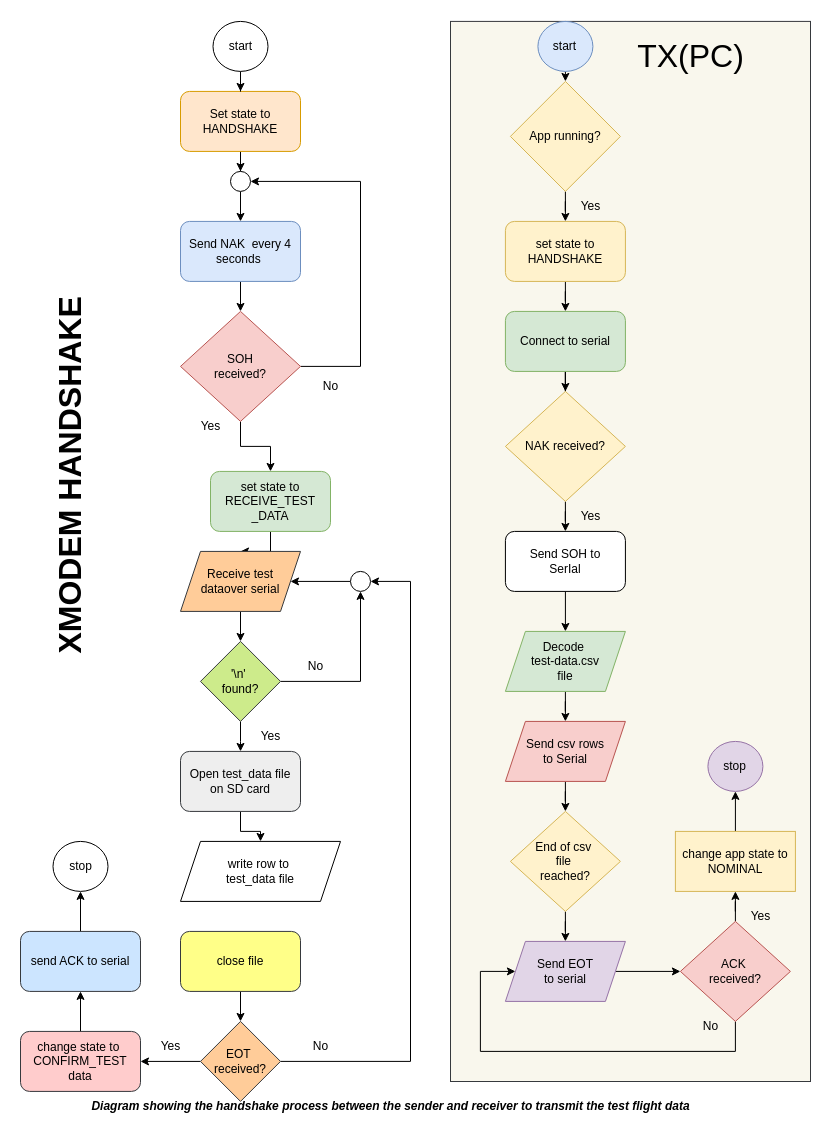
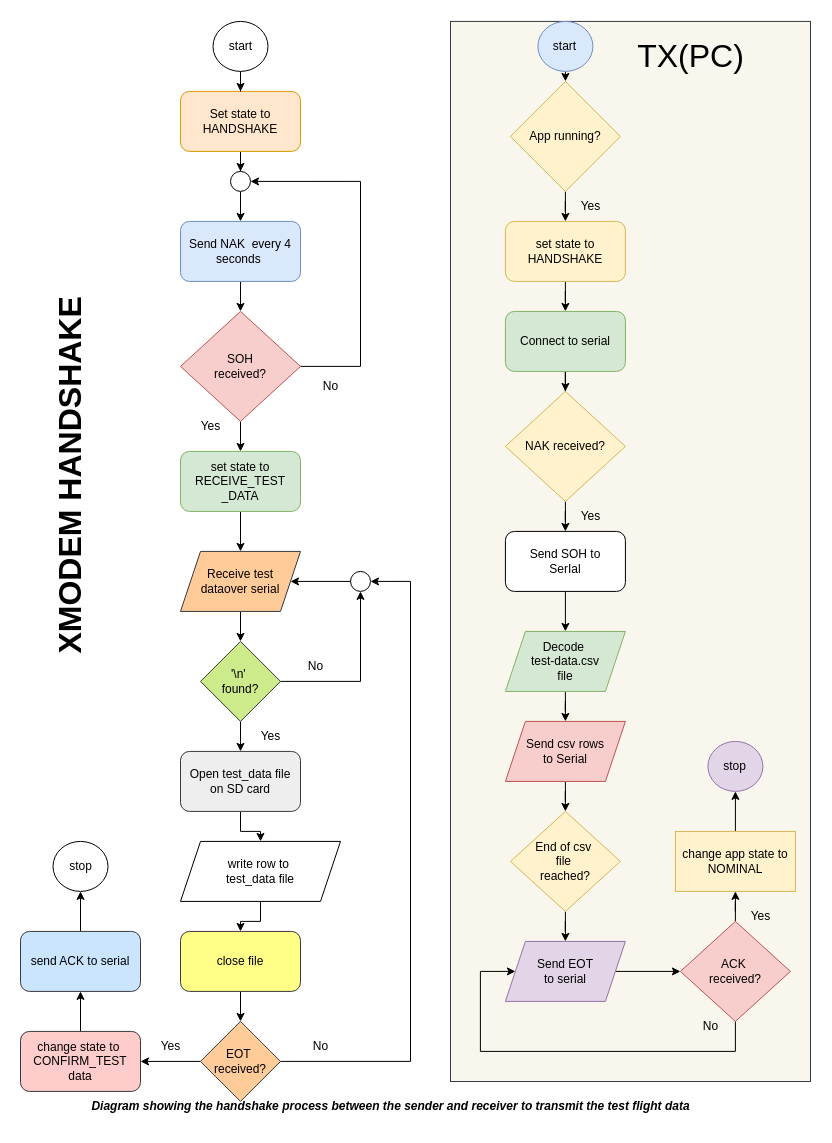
  <mxCell id="0" />
  <mxCell id="1" parent="0" />
  <mxCell id="2" value="" style="whiteSpace=wrap;html=1;fontSize=32;fillColor=#f9f7ed;strokeColor=#36393d;" vertex="1" parent="1"><mxGeometry x="450" y="20.91" width="360" height="1060.09" as="geometry" /></mxCell>
  <mxCell id="3" value="" style="edgeStyle=orthogonalEdgeStyle;rounded=0;orthogonalLoop=1;jettySize=auto;html=1;" edge="1" parent="1" source="4" target="17"><mxGeometry relative="1" as="geometry" /></mxCell>
  <mxCell id="4" value="Send NAK&amp;nbsp; every 4 seconds&amp;nbsp;" style="rounded=1;whiteSpace=wrap;html=1;fillColor=#dae8fc;strokeColor=#6c8ebf;" vertex="1" parent="1"><mxGeometry x="180" y="220.91" width="120" height="60" as="geometry" /></mxCell>
  <mxCell id="5" value="" style="edgeStyle=orthogonalEdgeStyle;rounded=0;orthogonalLoop=1;jettySize=auto;html=1;" edge="1" parent="1" source="6" target="8"><mxGeometry relative="1" as="geometry" /></mxCell>
  <mxCell id="6" value="App running?" style="rhombus;whiteSpace=wrap;html=1;fillColor=#fff2cc;strokeColor=#d6b656;" vertex="1" parent="1"><mxGeometry x="509.91" y="80.91" width="110" height="110" as="geometry" /></mxCell>
  <mxCell id="7" style="edgeStyle=orthogonalEdgeStyle;rounded=0;orthogonalLoop=1;jettySize=auto;html=1;entryX=0.5;entryY=0;entryDx=0;entryDy=0;" edge="1" parent="1" source="8" target="10"><mxGeometry relative="1" as="geometry" /></mxCell>
  <mxCell id="8" value="set state to HANDSHAKE" style="rounded=1;whiteSpace=wrap;html=1;fillColor=#fff2cc;strokeColor=#d6b656;" vertex="1" parent="1"><mxGeometry x="504.91" y="220.91" width="120" height="60" as="geometry" /></mxCell>
  <mxCell id="9" value="" style="edgeStyle=orthogonalEdgeStyle;rounded=0;orthogonalLoop=1;jettySize=auto;html=1;" edge="1" parent="1" source="10" target="12"><mxGeometry relative="1" as="geometry" /></mxCell>
  <mxCell id="10" value="Connect to serial" style="rounded=1;whiteSpace=wrap;html=1;fillColor=#d5e8d4;strokeColor=#82b366;" vertex="1" parent="1"><mxGeometry x="504.91" y="310.91" width="120" height="60" as="geometry" /></mxCell>
  <mxCell id="11" value="" style="edgeStyle=orthogonalEdgeStyle;rounded=0;orthogonalLoop=1;jettySize=auto;html=1;" edge="1" parent="1" source="12" target="14"><mxGeometry relative="1" as="geometry" /></mxCell>
  <mxCell id="12" value="NAK received?" style="rhombus;whiteSpace=wrap;html=1;fillColor=#fff2cc;strokeColor=#d6b656;" vertex="1" parent="1"><mxGeometry x="504.91" y="390.91" width="120" height="110" as="geometry" /></mxCell>
  <mxCell id="13" value="" style="edgeStyle=orthogonalEdgeStyle;rounded=0;orthogonalLoop=1;jettySize=auto;html=1;" edge="1" parent="1" source="14" target="25"><mxGeometry relative="1" as="geometry" /></mxCell>
  <mxCell id="14" value="Send SOH to &lt;br&gt;SerIal" style="rounded=1;whiteSpace=wrap;html=1;" vertex="1" parent="1"><mxGeometry x="504.91" y="530.91" width="120" height="60" as="geometry" /></mxCell>
  <mxCell id="15" value="" style="edgeStyle=orthogonalEdgeStyle;rounded=0;orthogonalLoop=1;jettySize=auto;html=1;" edge="1" parent="1" source="17" target="19"><mxGeometry relative="1" as="geometry" /></mxCell>
  <mxCell id="16" style="edgeStyle=orthogonalEdgeStyle;rounded=0;orthogonalLoop=1;jettySize=auto;html=1;entryX=1;entryY=0.5;entryDx=0;entryDy=0;" edge="1" parent="1" source="17" target="23"><mxGeometry relative="1" as="geometry"><Array as="points"><mxPoint x="360" y="365.91" /><mxPoint x="360" y="180.91" /></Array></mxGeometry></mxCell>
  <mxCell id="17" value="SOH &lt;br&gt;received?" style="rhombus;whiteSpace=wrap;html=1;fillColor=#f8cecc;strokeColor=#b85450;" vertex="1" parent="1"><mxGeometry x="180" y="310.91" width="120" height="110" as="geometry" /></mxCell>
  <mxCell id="18" value="" style="edgeStyle=orthogonalEdgeStyle;rounded=0;orthogonalLoop=1;jettySize=auto;html=1;" edge="1" parent="1" source="19" target="29"><mxGeometry relative="1" as="geometry" /></mxCell>
- <mxCell id="19" value="set state to RECEIVE_TEST&lt;br&gt;_DATA" style="rounded=1;whiteSpace=wrap;html=1;fillColor=#d5e8d4;strokeColor=#82b366;" vertex="1" parent="1"><mxGeometry x="210" y="470.91" width="120" height="60" as="geometry" /></mxCell>
+ <mxCell id="19" value="set state to RECEIVE_TEST&lt;br&gt;_DATA" style="rounded=1;whiteSpace=wrap;html=1;fillColor=#d5e8d4;strokeColor=#82b366;" vertex="1" parent="1"><mxGeometry x="180" y="450.91" width="120" height="60" as="geometry" /></mxCell>
  <mxCell id="20" value="" style="edgeStyle=orthogonalEdgeStyle;rounded=0;orthogonalLoop=1;jettySize=auto;html=1;" edge="1" parent="1" source="21" target="23"><mxGeometry relative="1" as="geometry"><Array as="points" /></mxGeometry></mxCell>
  <mxCell id="21" value="Set state to HANDSHAKE" style="rounded=1;whiteSpace=wrap;html=1;fillColor=#ffe6cc;strokeColor=#d79b00;" vertex="1" parent="1"><mxGeometry x="180" y="90.91" width="120" height="60" as="geometry" /></mxCell>
  <mxCell id="22" value="" style="edgeStyle=orthogonalEdgeStyle;rounded=0;orthogonalLoop=1;jettySize=auto;html=1;" edge="1" parent="1" source="23" target="4"><mxGeometry relative="1" as="geometry" /></mxCell>
  <mxCell id="23" value="" style="ellipse;whiteSpace=wrap;html=1;" vertex="1" parent="1"><mxGeometry x="230" y="170.91" width="20" height="20" as="geometry" /></mxCell>
  <mxCell id="24" value="" style="edgeStyle=orthogonalEdgeStyle;rounded=0;orthogonalLoop=1;jettySize=auto;html=1;" edge="1" parent="1" source="25" target="27"><mxGeometry relative="1" as="geometry" /></mxCell>
  <mxCell id="25" value="Decode&amp;nbsp;&lt;br&gt;test-data.csv&lt;br&gt;file" style="shape=parallelogram;perimeter=parallelogramPerimeter;whiteSpace=wrap;html=1;fixedSize=1;fillColor=#d5e8d4;strokeColor=#82b366;" vertex="1" parent="1"><mxGeometry x="504.91" y="630.91" width="120" height="60" as="geometry" /></mxCell>
  <mxCell id="26" value="" style="edgeStyle=orthogonalEdgeStyle;rounded=0;orthogonalLoop=1;jettySize=auto;html=1;" edge="1" parent="1" source="27" target="42"><mxGeometry relative="1" as="geometry" /></mxCell>
  <mxCell id="27" value="Send csv rows&lt;br&gt;to Serial" style="shape=parallelogram;perimeter=parallelogramPerimeter;whiteSpace=wrap;html=1;fixedSize=1;fillColor=#f8cecc;strokeColor=#b85450;" vertex="1" parent="1"><mxGeometry x="504.91" y="720.91" width="120" height="60" as="geometry" /></mxCell>
  <mxCell id="28" value="" style="edgeStyle=orthogonalEdgeStyle;rounded=0;orthogonalLoop=1;jettySize=auto;html=1;" edge="1" parent="1" source="29" target="32"><mxGeometry relative="1" as="geometry" /></mxCell>
  <mxCell id="29" value="Receive test &lt;br&gt;dataover serial" style="shape=parallelogram;perimeter=parallelogramPerimeter;whiteSpace=wrap;html=1;fixedSize=1;fillColor=#ffcc99;strokeColor=#36393d;" vertex="1" parent="1"><mxGeometry x="180" y="550.91" width="120" height="60" as="geometry" /></mxCell>
  <mxCell id="30" value="" style="edgeStyle=orthogonalEdgeStyle;rounded=0;orthogonalLoop=1;jettySize=auto;html=1;" edge="1" parent="1" source="32"><mxGeometry relative="1" as="geometry"><mxPoint x="240" y="750.91" as="targetPoint" /></mxGeometry></mxCell>
  <mxCell id="31" style="edgeStyle=orthogonalEdgeStyle;rounded=0;orthogonalLoop=1;jettySize=auto;html=1;entryX=0.5;entryY=1;entryDx=0;entryDy=0;" edge="1" parent="1" source="32" target="49"><mxGeometry relative="1" as="geometry" /></mxCell>
  <mxCell id="32" value="'\n'&amp;nbsp;&lt;br&gt;found?" style="rhombus;whiteSpace=wrap;html=1;fillColor=#cdeb8b;strokeColor=#36393d;" vertex="1" parent="1"><mxGeometry x="200" y="640.91" width="80" height="80" as="geometry" /></mxCell>
  <mxCell id="33" value="No" style="text;html=1;align=center;verticalAlign=middle;resizable=0;points=[];autosize=1;strokeColor=none;fillColor=none;" vertex="1" parent="1"><mxGeometry x="295" y="650.91" width="40" height="30" as="geometry" /></mxCell>
  <mxCell id="34" value="Yes" style="text;html=1;align=center;verticalAlign=middle;resizable=0;points=[];autosize=1;strokeColor=none;fillColor=none;" vertex="1" parent="1"><mxGeometry x="250" y="720.91" width="40" height="30" as="geometry" /></mxCell>
  <mxCell id="35" value="" style="edgeStyle=orthogonalEdgeStyle;rounded=0;orthogonalLoop=1;jettySize=auto;html=1;" edge="1" parent="1" source="36" target="38"><mxGeometry relative="1" as="geometry" /></mxCell>
  <mxCell id="36" value="Open test_data file&lt;br&gt;on SD card" style="rounded=1;whiteSpace=wrap;html=1;fillColor=#eeeeee;strokeColor=#36393d;" vertex="1" parent="1"><mxGeometry x="180" y="750.91" width="120" height="60" as="geometry" /></mxCell>
+ <mxCell id="37" value="" style="edgeStyle=orthogonalEdgeStyle;rounded=0;orthogonalLoop=1;jettySize=auto;html=1;" edge="1" parent="1" source="38" target="40"><mxGeometry relative="1" as="geometry" /></mxCell>
  <mxCell id="38" value="write row to&amp;nbsp;&lt;br&gt;test_data file" style="shape=parallelogram;perimeter=parallelogramPerimeter;whiteSpace=wrap;html=1;fixedSize=1;" vertex="1" parent="1"><mxGeometry x="180" y="840.91" width="160" height="60" as="geometry" /></mxCell>
  <mxCell id="39" value="" style="edgeStyle=orthogonalEdgeStyle;rounded=0;orthogonalLoop=1;jettySize=auto;html=1;" edge="1" parent="1" source="40" target="47"><mxGeometry relative="1" as="geometry" /></mxCell>
  <mxCell id="40" value="close file" style="rounded=1;whiteSpace=wrap;html=1;fillColor=#ffff88;strokeColor=#36393d;" vertex="1" parent="1"><mxGeometry x="180" y="930.91" width="120" height="60" as="geometry" /></mxCell>
  <mxCell id="41" value="" style="edgeStyle=orthogonalEdgeStyle;rounded=0;orthogonalLoop=1;jettySize=auto;html=1;" edge="1" parent="1" source="42" target="44"><mxGeometry relative="1" as="geometry" /></mxCell>
  <mxCell id="42" value="End of csv&amp;nbsp;&lt;br&gt;file&amp;nbsp;&lt;br&gt;reached?" style="rhombus;whiteSpace=wrap;html=1;fillColor=#fff2cc;strokeColor=#d6b656;" vertex="1" parent="1"><mxGeometry x="509.91" y="810.91" width="110" height="100" as="geometry" /></mxCell>
  <mxCell id="43" value="" style="edgeStyle=orthogonalEdgeStyle;rounded=0;orthogonalLoop=1;jettySize=auto;html=1;" edge="1" parent="1" source="44" target="60"><mxGeometry relative="1" as="geometry" /></mxCell>
  <mxCell id="44" value="Send EOT &lt;br&gt;to serial" style="shape=parallelogram;perimeter=parallelogramPerimeter;whiteSpace=wrap;html=1;fixedSize=1;fillColor=#e1d5e7;strokeColor=#9673a6;" vertex="1" parent="1"><mxGeometry x="504.91" y="940.91" width="120" height="60" as="geometry" /></mxCell>
  <mxCell id="45" style="edgeStyle=orthogonalEdgeStyle;rounded=0;orthogonalLoop=1;jettySize=auto;html=1;entryX=1;entryY=0.5;entryDx=0;entryDy=0;" edge="1" parent="1" source="47" target="49"><mxGeometry relative="1" as="geometry"><mxPoint x="370" y="570.91" as="targetPoint" /><Array as="points"><mxPoint x="410" y="1060.91" /><mxPoint x="410" y="580.91" /></Array></mxGeometry></mxCell>
  <mxCell id="46" value="" style="edgeStyle=orthogonalEdgeStyle;rounded=0;orthogonalLoop=1;jettySize=auto;html=1;" edge="1" parent="1" source="47" target="54"><mxGeometry relative="1" as="geometry" /></mxCell>
  <mxCell id="47" value="EOT&amp;nbsp;&lt;br&gt;received?" style="rhombus;whiteSpace=wrap;html=1;fillColor=#ffcc99;strokeColor=#36393d;" vertex="1" parent="1"><mxGeometry x="200" y="1020.91" width="80" height="80" as="geometry" /></mxCell>
  <mxCell id="48" value="" style="edgeStyle=orthogonalEdgeStyle;rounded=0;orthogonalLoop=1;jettySize=auto;html=1;" edge="1" parent="1" source="49" target="29"><mxGeometry relative="1" as="geometry" /></mxCell>
  <mxCell id="49" value="" style="ellipse;whiteSpace=wrap;html=1;" vertex="1" parent="1"><mxGeometry x="350" y="570.91" width="20" height="20" as="geometry" /></mxCell>
  <mxCell id="50" value="No" style="text;html=1;align=center;verticalAlign=middle;resizable=0;points=[];autosize=1;strokeColor=none;fillColor=none;" vertex="1" parent="1"><mxGeometry x="300" y="1030.91" width="40" height="30" as="geometry" /></mxCell>
  <mxCell id="51" value="" style="edgeStyle=orthogonalEdgeStyle;rounded=0;orthogonalLoop=1;jettySize=auto;html=1;" edge="1" parent="1" source="52" target="61"><mxGeometry relative="1" as="geometry" /></mxCell>
  <mxCell id="52" value="change app state to&lt;br&gt;NOMINAL" style="whiteSpace=wrap;html=1;fillColor=#fff2cc;strokeColor=#d6b656;rounded=0;" vertex="1" parent="1"><mxGeometry x="674.91" y="830.91" width="120" height="60" as="geometry" /></mxCell>
  <mxCell id="53" value="" style="edgeStyle=orthogonalEdgeStyle;rounded=0;orthogonalLoop=1;jettySize=auto;html=1;" edge="1" parent="1" source="54" target="57"><mxGeometry relative="1" as="geometry" /></mxCell>
  <mxCell id="54" value="change state to&amp;nbsp;&lt;br&gt;CONFIRM_TEST&lt;br&gt;data" style="rounded=1;whiteSpace=wrap;html=1;fillColor=#ffcccc;strokeColor=#36393d;" vertex="1" parent="1"><mxGeometry x="20" y="1030.91" width="120" height="60" as="geometry" /></mxCell>
  <mxCell id="55" value="Yes" style="text;html=1;align=center;verticalAlign=middle;resizable=0;points=[];autosize=1;strokeColor=none;fillColor=none;" vertex="1" parent="1"><mxGeometry x="150" y="1030.91" width="40" height="30" as="geometry" /></mxCell>
  <mxCell id="56" value="" style="edgeStyle=orthogonalEdgeStyle;rounded=0;orthogonalLoop=1;jettySize=auto;html=1;" edge="1" parent="1" source="57" target="64"><mxGeometry relative="1" as="geometry" /></mxCell>
  <mxCell id="57" value="send ACK to serial" style="rounded=1;whiteSpace=wrap;html=1;fillColor=#cce5ff;strokeColor=#36393d;" vertex="1" parent="1"><mxGeometry x="20" y="930.91" width="120" height="60" as="geometry" /></mxCell>
  <mxCell id="58" value="" style="edgeStyle=orthogonalEdgeStyle;rounded=0;orthogonalLoop=1;jettySize=auto;html=1;" edge="1" parent="1" source="60" target="52"><mxGeometry relative="1" as="geometry" /></mxCell>
  <mxCell id="59" style="edgeStyle=orthogonalEdgeStyle;rounded=0;orthogonalLoop=1;jettySize=auto;html=1;entryX=0;entryY=0.5;entryDx=0;entryDy=0;" edge="1" parent="1" source="60" target="44"><mxGeometry relative="1" as="geometry"><Array as="points"><mxPoint x="734.91" y="1050.91" /><mxPoint x="479.91" y="1050.91" /><mxPoint x="479.91" y="970.91" /></Array></mxGeometry></mxCell>
  <mxCell id="60" value="ACK&amp;nbsp;&lt;br&gt;received?" style="rhombus;whiteSpace=wrap;html=1;fillColor=#f8cecc;strokeColor=#b85450;" vertex="1" parent="1"><mxGeometry x="679.91" y="920.91" width="110" height="100" as="geometry" /></mxCell>
  <mxCell id="61" value="stop" style="ellipse;whiteSpace=wrap;html=1;fillColor=#e1d5e7;strokeColor=#9673a6;" vertex="1" parent="1"><mxGeometry x="707.41" y="740.91" width="55" height="50" as="geometry" /></mxCell>
  <mxCell id="62" value="Yes" style="text;html=1;align=center;verticalAlign=middle;resizable=0;points=[];autosize=1;strokeColor=none;fillColor=none;" vertex="1" parent="1"><mxGeometry x="739.91" y="900.91" width="40" height="30" as="geometry" /></mxCell>
  <mxCell id="63" value="No" style="text;html=1;align=center;verticalAlign=middle;resizable=0;points=[];autosize=1;strokeColor=none;fillColor=none;" vertex="1" parent="1"><mxGeometry x="689.91" y="1010.91" width="40" height="30" as="geometry" /></mxCell>
  <mxCell id="64" value="stop" style="ellipse;whiteSpace=wrap;html=1;" vertex="1" parent="1"><mxGeometry x="52.5" y="840.91" width="55" height="50" as="geometry" /></mxCell>
  <mxCell id="65" style="edgeStyle=orthogonalEdgeStyle;rounded=0;orthogonalLoop=1;jettySize=auto;html=1;entryX=0.5;entryY=0;entryDx=0;entryDy=0;" edge="1" parent="1" source="66" target="21"><mxGeometry relative="1" as="geometry" /></mxCell>
  <mxCell id="66" value="start" style="ellipse;whiteSpace=wrap;html=1;" vertex="1" parent="1"><mxGeometry x="212.5" y="20.91" width="55" height="50" as="geometry" /></mxCell>
  <mxCell id="67" value="&lt;i&gt;&lt;b&gt;Diagram showing the handshake process between the sender and receiver to transmit the test flight data&lt;/b&gt;&lt;/i&gt;" style="text;html=1;align=center;verticalAlign=middle;resizable=0;points=[];autosize=1;strokeColor=none;fillColor=none;" vertex="1" parent="1"><mxGeometry x="80" y="1091" width="620" height="30" as="geometry" /></mxCell>
  <mxCell id="68" style="edgeStyle=orthogonalEdgeStyle;rounded=0;orthogonalLoop=1;jettySize=auto;html=1;entryX=0.5;entryY=0;entryDx=0;entryDy=0;" edge="1" parent="1" source="69" target="6"><mxGeometry relative="1" as="geometry"><Array as="points"><mxPoint x="565" y="71" /><mxPoint x="565" y="71" /></Array></mxGeometry></mxCell>
  <mxCell id="69" value="start" style="ellipse;whiteSpace=wrap;html=1;fillColor=#dae8fc;strokeColor=#6c8ebf;" vertex="1" parent="1"><mxGeometry x="537.41" y="20.91" width="55" height="50" as="geometry" /></mxCell>
  <mxCell id="70" value="XMODEM HANDSHAKE&amp;nbsp;" style="text;strokeColor=none;fillColor=none;html=1;fontSize=32;fontStyle=1;verticalAlign=middle;align=center;rotation=-90;" vertex="1" parent="1"><mxGeometry x="20" y="450.91" width="100" height="40" as="geometry" /></mxCell>
  <mxCell id="71" value="No" style="text;html=1;align=center;verticalAlign=middle;resizable=0;points=[];autosize=1;strokeColor=none;fillColor=none;" vertex="1" parent="1"><mxGeometry x="310" y="370.91" width="40" height="30" as="geometry" /></mxCell>
  <mxCell id="72" value="Yes" style="text;html=1;align=center;verticalAlign=middle;resizable=0;points=[];autosize=1;strokeColor=none;fillColor=none;" vertex="1" parent="1"><mxGeometry x="190" y="411" width="40" height="30" as="geometry" /></mxCell>
  <mxCell id="73" value="Yes" style="text;html=1;align=center;verticalAlign=middle;resizable=0;points=[];autosize=1;strokeColor=none;fillColor=none;" vertex="1" parent="1"><mxGeometry x="570" y="500.91" width="40" height="30" as="geometry" /></mxCell>
  <mxCell id="74" value="Yes" style="text;html=1;align=center;verticalAlign=middle;resizable=0;points=[];autosize=1;strokeColor=none;fillColor=none;" vertex="1" parent="1"><mxGeometry x="570" y="190.91" width="40" height="30" as="geometry" /></mxCell>
  <mxCell id="75" value="TX(PC)" style="text;html=1;align=center;verticalAlign=middle;resizable=0;points=[];autosize=1;strokeColor=none;fillColor=none;fontSize=32;" vertex="1" parent="1"><mxGeometry x="624.91" y="30.91" width="130" height="50" as="geometry" /></mxCell>
